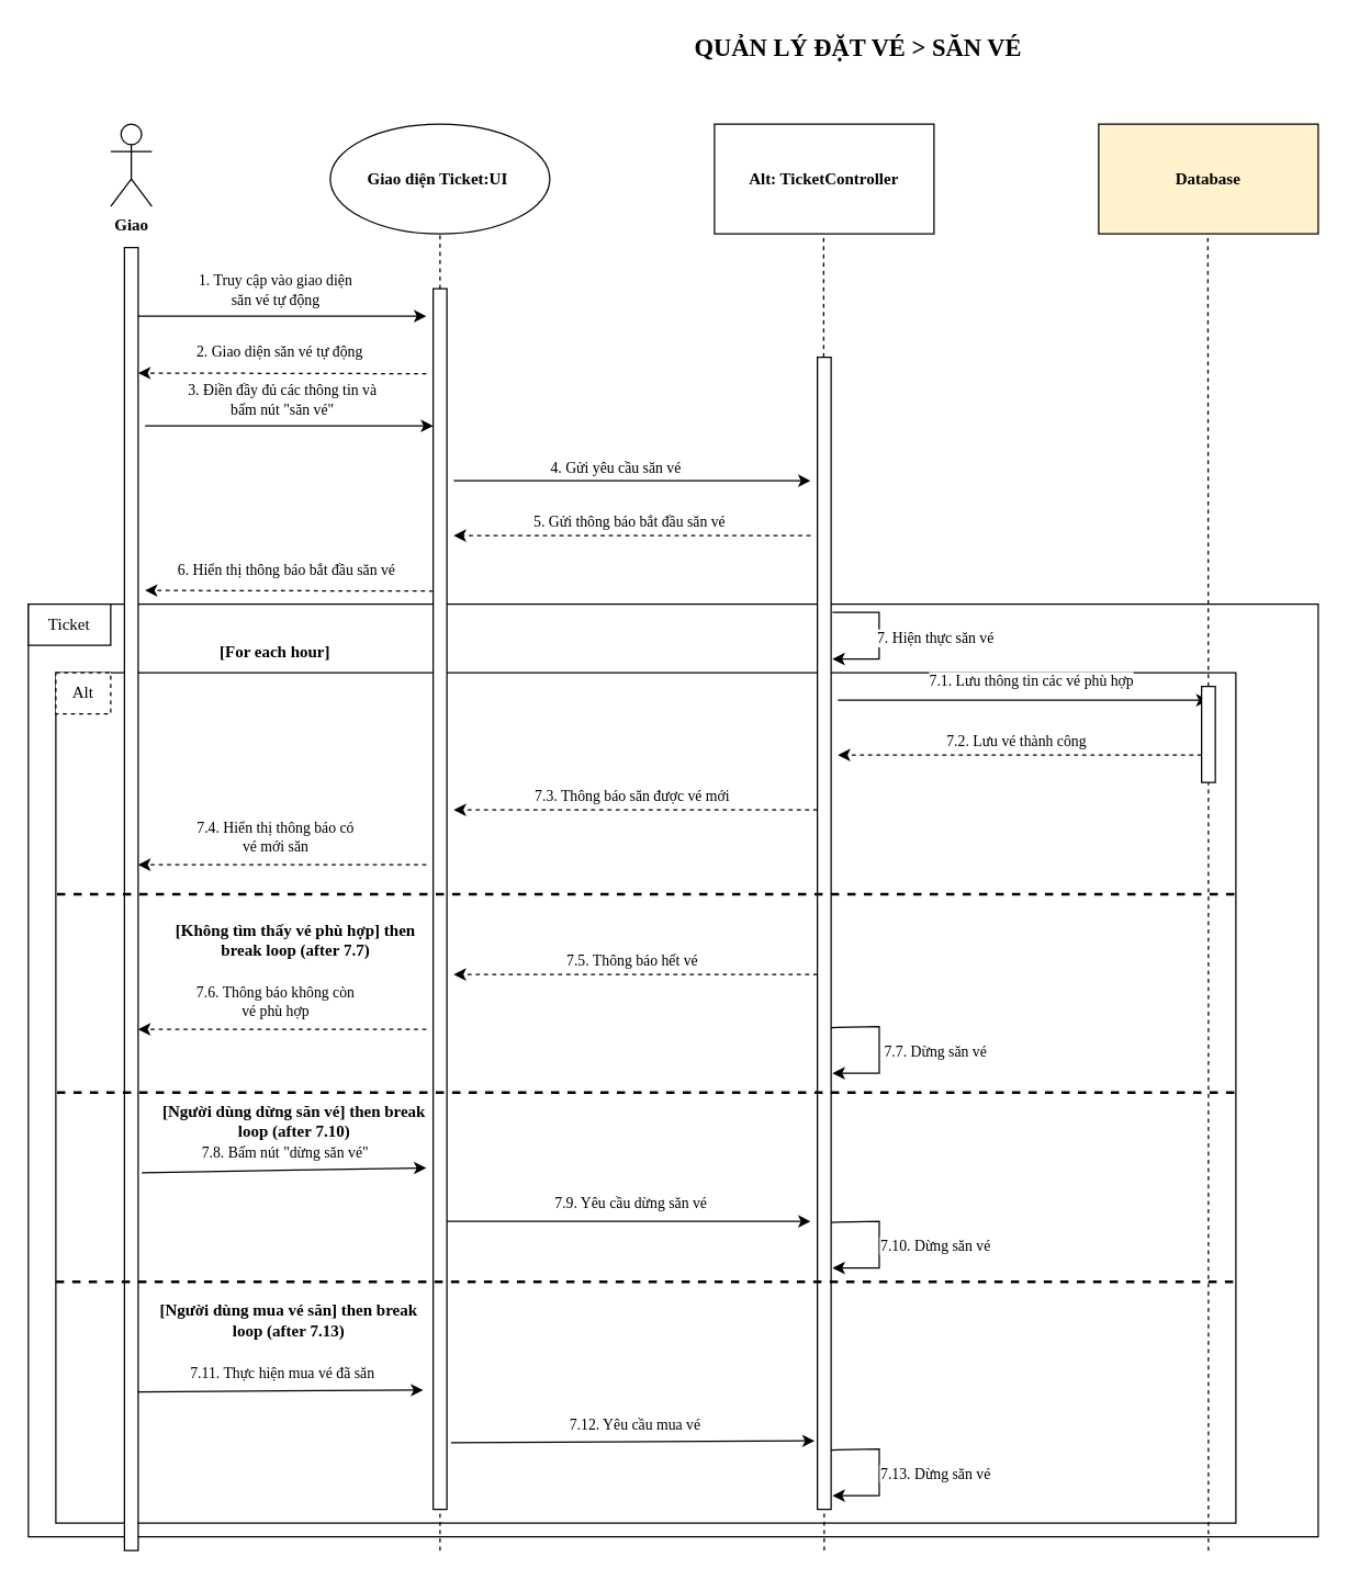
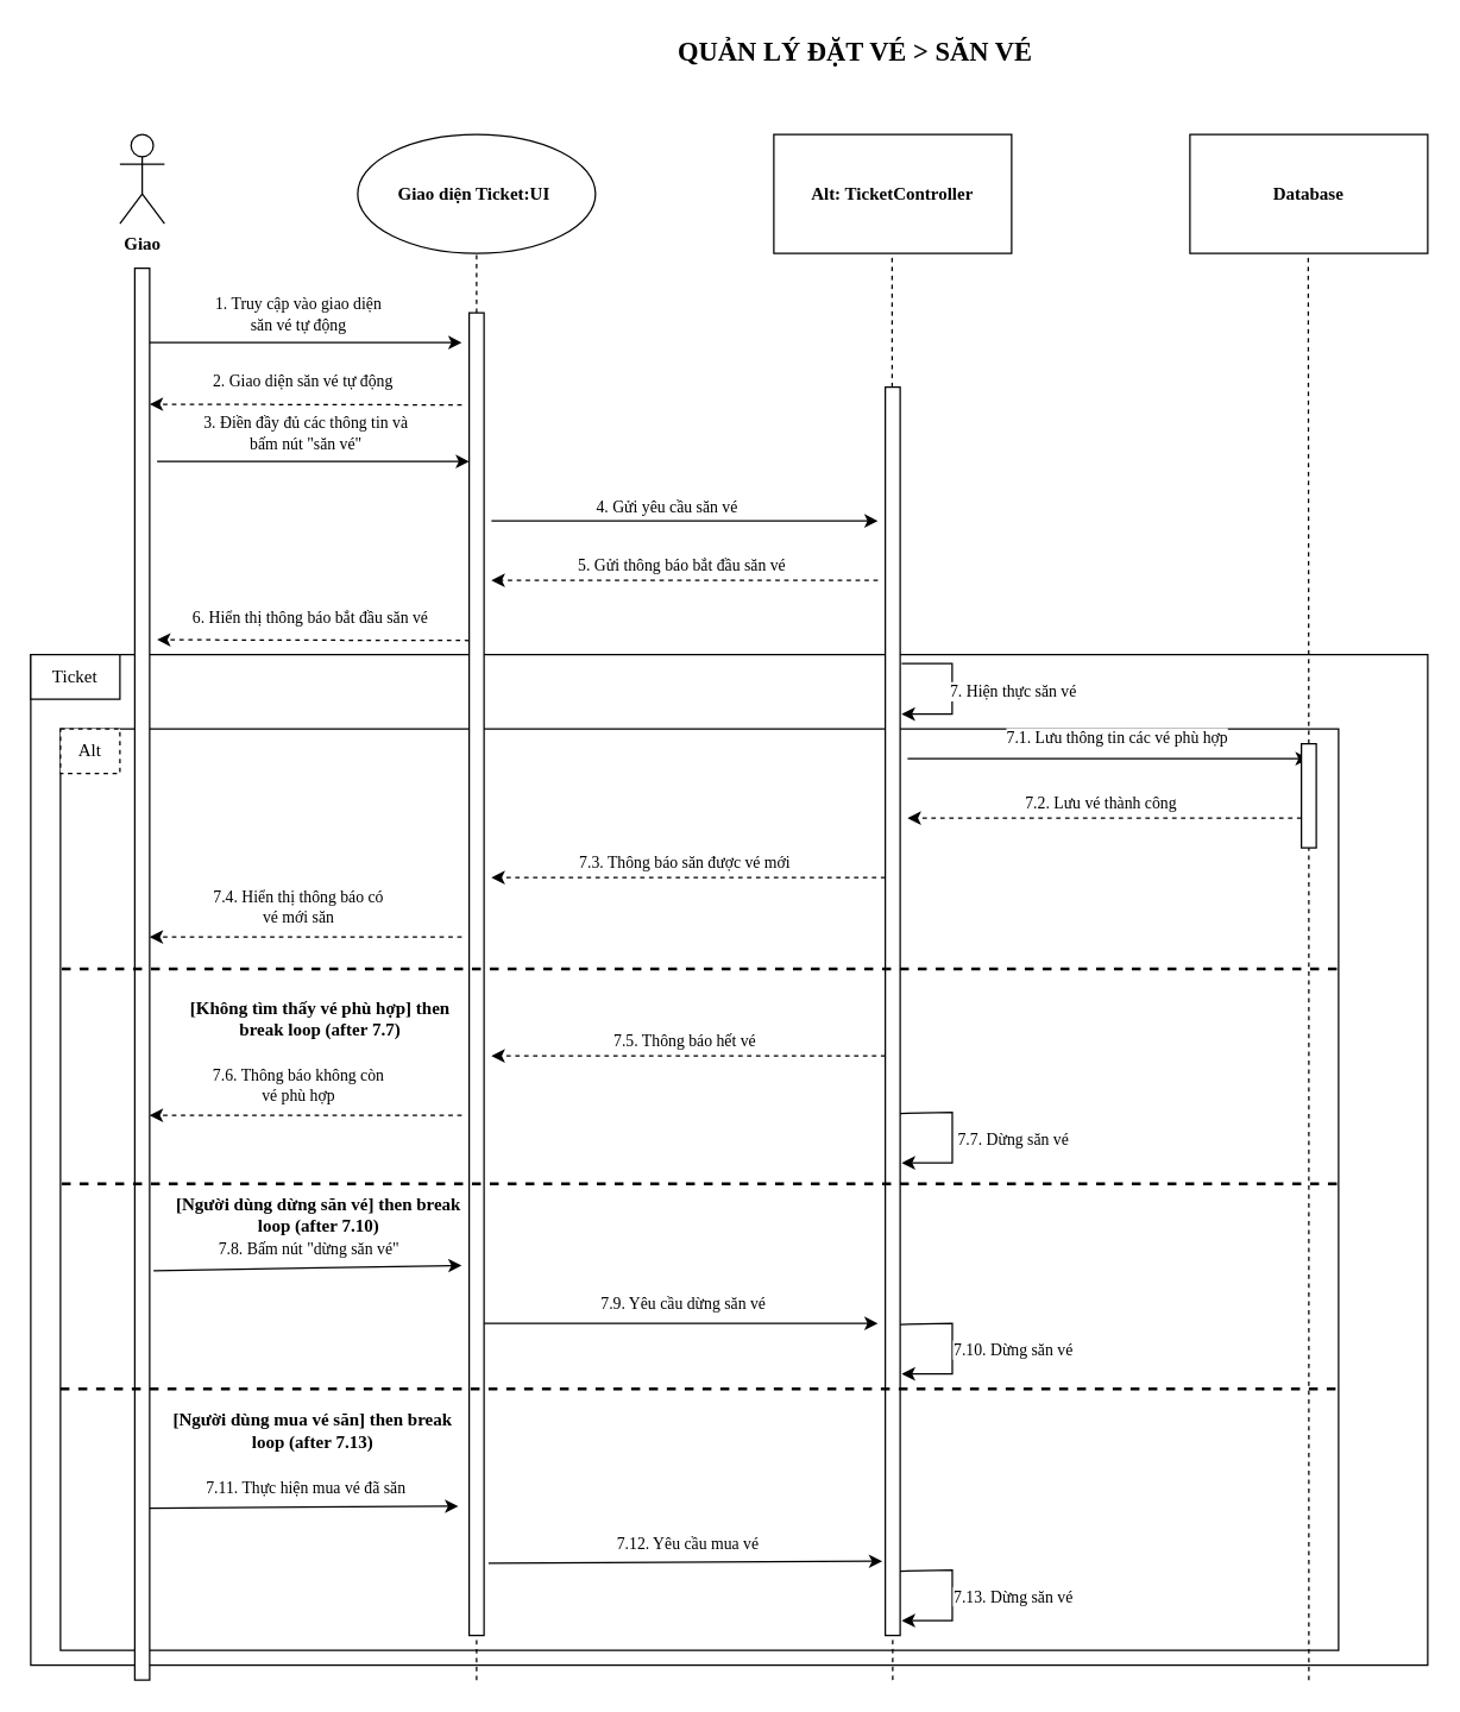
  <mxCell id="0" />
  <mxCell id="1" parent="0" />
  <mxCell id="2" value="" style="rounded=0;whiteSpace=wrap;html=1;fontFamily=Verdana;" vertex="1" parent="1"><mxGeometry x="20" y="440" width="940" height="680" as="geometry" /></mxCell>
  <mxCell id="3" value="" style="rounded=0;whiteSpace=wrap;html=1;fontFamily=Verdana;" vertex="1" parent="1"><mxGeometry x="40" y="490" width="860" height="620" as="geometry" /></mxCell>
  <mxCell id="4" value="Giao" style="shape=umlActor;verticalLabelPosition=bottom;verticalAlign=top;html=1;outlineConnect=0;fontFamily=Verdana;fontStyle=1" vertex="1" parent="1"><mxGeometry x="80" y="90" width="30" height="60" as="geometry" /></mxCell>
  <mxCell id="5" value="Giao diện Ticket:UI&amp;nbsp;" style="ellipse;whiteSpace=wrap;html=1;fontFamily=Verdana;fontStyle=1;" vertex="1" parent="1"><mxGeometry x="240" y="90" width="160" height="80" as="geometry" /></mxCell>
  <mxCell id="6" value="Alt: TicketController" style="rounded=0;whiteSpace=wrap;html=1;fontFamily=Verdana;fontStyle=1" vertex="1" parent="1"><mxGeometry x="520" y="90" width="160" height="80" as="geometry" /></mxCell>
- <mxCell id="7" value="Database" style="rounded=0;whiteSpace=wrap;html=1;fontFamily=Verdana;fontStyle=1;fillColor=#fff2cc;" vertex="1" parent="1"><mxGeometry x="800" y="90" width="160" height="80" as="geometry" /></mxCell>
+ <mxCell id="7" value="Database" style="rounded=0;whiteSpace=wrap;html=1;fontFamily=Verdana;fontStyle=1" vertex="1" parent="1"><mxGeometry x="800" y="90" width="160" height="80" as="geometry" /></mxCell>
  <mxCell id="8" value="" style="rounded=0;whiteSpace=wrap;html=1;fontFamily=Verdana;" vertex="1" parent="1"><mxGeometry x="90" y="180" width="10" height="950" as="geometry" /></mxCell>
  <mxCell id="9" value="" style="endArrow=none;html=1;rounded=0;fontFamily=Verdana;dashed=1;entryX=0.5;entryY=1;entryDx=0;entryDy=0;startArrow=none;" edge="1" parent="1" source="12" target="5"><mxGeometry width="50" height="50" relative="1" as="geometry"><mxPoint x="320" y="890" as="sourcePoint" /><mxPoint x="620" y="570" as="targetPoint" /></mxGeometry></mxCell>
  <mxCell id="10" value="" style="endArrow=none;html=1;rounded=0;fontFamily=Verdana;dashed=1;entryX=0.5;entryY=1;entryDx=0;entryDy=0;" edge="1" parent="1"><mxGeometry width="50" height="50" relative="1" as="geometry"><mxPoint x="600" y="1130" as="sourcePoint" /><mxPoint x="599.58" y="170" as="targetPoint" /></mxGeometry></mxCell>
  <mxCell id="11" value="" style="endArrow=none;html=1;rounded=0;fontFamily=Verdana;dashed=1;entryX=0.5;entryY=1;entryDx=0;entryDy=0;startArrow=none;" edge="1" parent="1" source="48"><mxGeometry width="50" height="50" relative="1" as="geometry"><mxPoint x="880" y="1050" as="sourcePoint" /><mxPoint x="879.58" y="170" as="targetPoint" /></mxGeometry></mxCell>
  <mxCell id="12" value="" style="rounded=0;whiteSpace=wrap;html=1;fontFamily=Verdana;" vertex="1" parent="1"><mxGeometry x="315" y="210" width="10" height="890" as="geometry" /></mxCell>
  <mxCell id="13" value="" style="endArrow=none;html=1;rounded=0;fontFamily=Verdana;dashed=1;entryX=0.5;entryY=1;entryDx=0;entryDy=0;" edge="1" parent="1" target="12"><mxGeometry width="50" height="50" relative="1" as="geometry"><mxPoint x="320" y="1130" as="sourcePoint" /><mxPoint x="320" y="551" as="targetPoint" /></mxGeometry></mxCell>
  <mxCell id="14" value="" style="endArrow=classic;html=1;rounded=0;fontFamily=Verdana;" edge="1" parent="1"><mxGeometry width="50" height="50" relative="1" as="geometry"><mxPoint x="100" y="230" as="sourcePoint" /><mxPoint x="310" y="230" as="targetPoint" /></mxGeometry></mxCell>
  <mxCell id="15" value="1. Truy cập vào giao diện &lt;br&gt;săn vé tự động" style="edgeLabel;html=1;align=center;verticalAlign=middle;resizable=0;points=[];fontFamily=Verdana;" vertex="1" connectable="0" parent="14"><mxGeometry x="-0.268" y="-2" relative="1" as="geometry"><mxPoint x="22" y="-22" as="offset" /></mxGeometry></mxCell>
  <mxCell id="16" value="" style="endArrow=classic;html=1;rounded=0;fontFamily=Verdana;" edge="1" parent="1"><mxGeometry width="50" height="50" relative="1" as="geometry"><mxPoint x="330" y="350" as="sourcePoint" /><mxPoint x="590" y="350" as="targetPoint" /></mxGeometry></mxCell>
  <mxCell id="17" value="4. Gửi yêu cầu săn vé" style="edgeLabel;html=1;align=center;verticalAlign=middle;resizable=0;points=[];fontFamily=Verdana;" vertex="1" connectable="0" parent="16"><mxGeometry x="-0.268" y="-2" relative="1" as="geometry"><mxPoint x="22" y="-12" as="offset" /></mxGeometry></mxCell>
  <mxCell id="18" value="" style="rounded=0;whiteSpace=wrap;html=1;fontFamily=Verdana;" vertex="1" parent="1"><mxGeometry x="595" y="260" width="10" height="840" as="geometry" /></mxCell>
  <mxCell id="19" value="" style="endArrow=classic;html=1;rounded=0;fontFamily=Verdana;" edge="1" parent="1"><mxGeometry width="50" height="50" relative="1" as="geometry"><mxPoint x="105" y="310" as="sourcePoint" /><mxPoint x="315" y="310" as="targetPoint" /></mxGeometry></mxCell>
  <mxCell id="20" value="3. Điền đầy đủ các thông tin và &lt;br&gt;bấm nút &quot;săn vé&quot;" style="edgeLabel;html=1;align=center;verticalAlign=middle;resizable=0;points=[];fontFamily=Verdana;" vertex="1" connectable="0" parent="19"><mxGeometry x="-0.268" y="-2" relative="1" as="geometry"><mxPoint x="22" y="-22" as="offset" /></mxGeometry></mxCell>
  <mxCell id="21" value="" style="endArrow=classic;html=1;rounded=0;dashed=1;entryX=1;entryY=0.25;entryDx=0;entryDy=0;fontFamily=Verdana;" edge="1" parent="1"><mxGeometry width="50" height="50" relative="1" as="geometry"><mxPoint x="310" y="272" as="sourcePoint" /><mxPoint x="100" y="271.5" as="targetPoint" /></mxGeometry></mxCell>
  <mxCell id="22" value="2. Giao diện săn vé tự động" style="edgeLabel;html=1;align=center;verticalAlign=middle;resizable=0;points=[];fontFamily=Verdana;" vertex="1" connectable="0" parent="21"><mxGeometry x="-0.398" relative="1" as="geometry"><mxPoint x="-45" y="-16" as="offset" /></mxGeometry></mxCell>
  <mxCell id="23" value="5. Gửi thông báo bắt đầu săn vé" style="endArrow=classic;html=1;rounded=0;dashed=1;fontFamily=Verdana;" edge="1" parent="1"><mxGeometry x="0.019" y="-10" width="50" height="50" relative="1" as="geometry"><mxPoint x="590" y="390" as="sourcePoint" /><mxPoint x="330" y="390" as="targetPoint" /><mxPoint as="offset" /></mxGeometry></mxCell>
  <mxCell id="24" value="" style="endArrow=classic;html=1;rounded=0;dashed=1;entryX=1;entryY=0.25;entryDx=0;entryDy=0;fontFamily=Verdana;" edge="1" parent="1"><mxGeometry width="50" height="50" relative="1" as="geometry"><mxPoint x="315" y="430.5" as="sourcePoint" /><mxPoint x="105" y="430" as="targetPoint" /></mxGeometry></mxCell>
  <mxCell id="25" value="6. Hiển thị thông báo bắt đầu săn vé" style="edgeLabel;html=1;align=center;verticalAlign=middle;resizable=0;points=[];fontFamily=Verdana;" vertex="1" connectable="0" parent="24"><mxGeometry x="-0.398" relative="1" as="geometry"><mxPoint x="-45" y="-16" as="offset" /></mxGeometry></mxCell>
  <mxCell id="26" value="" style="endArrow=classic;html=1;rounded=0;fontFamily=Verdana;" edge="1" parent="1"><mxGeometry width="50" height="50" relative="1" as="geometry"><mxPoint x="606" y="446" as="sourcePoint" /><mxPoint x="606" y="480" as="targetPoint" /><Array as="points"><mxPoint x="640" y="446" /><mxPoint x="640" y="480" /></Array></mxGeometry></mxCell>
  <mxCell id="27" value="7. Hiện thực săn vé" style="edgeLabel;html=1;align=center;verticalAlign=middle;resizable=0;points=[];fontFamily=Verdana;" vertex="1" connectable="0" parent="26"><mxGeometry x="-0.268" y="-2" relative="1" as="geometry"><mxPoint x="42" y="15" as="offset" /></mxGeometry></mxCell>
  <mxCell id="28" value="" style="endArrow=classic;html=1;rounded=0;fontFamily=Verdana;" edge="1" parent="1"><mxGeometry width="50" height="50" relative="1" as="geometry"><mxPoint x="610" y="510" as="sourcePoint" /><mxPoint x="880" y="510" as="targetPoint" /></mxGeometry></mxCell>
  <mxCell id="29" value="7.1. Lưu thông tin các vé phù hợp" style="edgeLabel;html=1;align=center;verticalAlign=middle;resizable=0;points=[];fontFamily=Verdana;" vertex="1" connectable="0" parent="28"><mxGeometry x="0.112" y="-2" relative="1" as="geometry"><mxPoint x="-10" y="-17" as="offset" /></mxGeometry></mxCell>
  <mxCell id="30" value="7.2. Lưu vé thành công" style="endArrow=classic;html=1;rounded=0;exitX=0;exitY=0.25;exitDx=0;exitDy=0;dashed=1;fontFamily=Verdana;" edge="1" parent="1"><mxGeometry x="0.019" y="-10" width="50" height="50" relative="1" as="geometry"><mxPoint x="875" y="550" as="sourcePoint" /><mxPoint x="610" y="550" as="targetPoint" /><mxPoint as="offset" /></mxGeometry></mxCell>
  <mxCell id="31" value="7.3. Thông báo săn được vé mới" style="endArrow=classic;html=1;rounded=0;exitX=0;exitY=0.25;exitDx=0;exitDy=0;dashed=1;fontFamily=Verdana;" edge="1" parent="1"><mxGeometry x="0.019" y="-10" width="50" height="50" relative="1" as="geometry"><mxPoint x="595" y="590" as="sourcePoint" /><mxPoint x="330" y="590" as="targetPoint" /><mxPoint as="offset" /></mxGeometry></mxCell>
  <mxCell id="32" value="7.4. Hiển thị thông báo có &lt;br&gt;vé mới săn" style="endArrow=classic;html=1;rounded=0;dashed=1;fontFamily=Verdana;" edge="1" parent="1"><mxGeometry x="0.048" y="-20" width="50" height="50" relative="1" as="geometry"><mxPoint x="310" y="630" as="sourcePoint" /><mxPoint x="100" y="630" as="targetPoint" /><mxPoint as="offset" /></mxGeometry></mxCell>
  <mxCell id="33" value="7.5. Thông báo hết vé" style="endArrow=classic;html=1;rounded=0;exitX=0;exitY=0.25;exitDx=0;exitDy=0;dashed=1;fontFamily=Verdana;" edge="1" parent="1"><mxGeometry x="0.019" y="-10" width="50" height="50" relative="1" as="geometry"><mxPoint x="595" y="710" as="sourcePoint" /><mxPoint x="330" y="710" as="targetPoint" /><mxPoint as="offset" /></mxGeometry></mxCell>
  <mxCell id="34" value="7.6. Thông báo không còn &lt;br&gt;vé phù hợp" style="endArrow=classic;html=1;rounded=0;dashed=1;fontFamily=Verdana;" edge="1" parent="1"><mxGeometry x="0.048" y="-20" width="50" height="50" relative="1" as="geometry"><mxPoint x="310" y="750" as="sourcePoint" /><mxPoint x="100" y="750" as="targetPoint" /><mxPoint as="offset" /></mxGeometry></mxCell>
  <mxCell id="35" value="7.8. Bấm nút &quot;dừng săn vé&quot;" style="endArrow=classic;html=1;rounded=0;fontFamily=Verdana;exitX=1.264;exitY=0.648;exitDx=0;exitDy=0;exitPerimeter=0;" edge="1" parent="1"><mxGeometry x="0.015" y="13" width="50" height="50" relative="1" as="geometry"><mxPoint x="102.64" y="854.6" as="sourcePoint" /><mxPoint x="310" y="851" as="targetPoint" /><mxPoint as="offset" /></mxGeometry></mxCell>
  <mxCell id="36" value="7.9. Yêu cầu dừng săn vé" style="endArrow=classic;html=1;rounded=0;fontFamily=Verdana;exitX=1.232;exitY=0.816;exitDx=0;exitDy=0;exitPerimeter=0;" edge="1" parent="1"><mxGeometry x="0.015" y="13" width="50" height="50" relative="1" as="geometry"><mxPoint x="325" y="890" as="sourcePoint" /><mxPoint x="590" y="890" as="targetPoint" /><mxPoint as="offset" /></mxGeometry></mxCell>
  <mxCell id="37" value="7.11. Thực hiện mua vé đã săn" style="endArrow=classic;html=1;rounded=0;fontFamily=Verdana;exitX=1.227;exitY=0.705;exitDx=0;exitDy=0;exitPerimeter=0;" edge="1" parent="1"><mxGeometry x="0.015" y="13" width="50" height="50" relative="1" as="geometry"><mxPoint x="100" y="1014.35" as="sourcePoint" /><mxPoint x="307.73" y="1013" as="targetPoint" /><mxPoint as="offset" /></mxGeometry></mxCell>
  <mxCell id="38" value="7.12. Yêu cầu mua vé" style="endArrow=classic;html=1;rounded=0;fontFamily=Verdana;exitX=1.227;exitY=0.705;exitDx=0;exitDy=0;exitPerimeter=0;" edge="1" parent="1"><mxGeometry x="0.015" y="13" width="50" height="50" relative="1" as="geometry"><mxPoint x="328" y="1051.35" as="sourcePoint" /><mxPoint x="593" y="1050" as="targetPoint" /><mxPoint as="offset" /></mxGeometry></mxCell>
  <mxCell id="39" value="Ticket" style="rounded=0;whiteSpace=wrap;html=1;fontFamily=Verdana;" vertex="1" parent="1"><mxGeometry x="20" y="440" width="60" height="30" as="geometry" /></mxCell>
- <mxCell id="40" value="[For each hour]" style="text;html=1;strokeColor=none;fillColor=none;align=center;verticalAlign=middle;whiteSpace=wrap;rounded=0;fontFamily=Verdana;fontStyle=1" vertex="1" parent="1"><mxGeometry x="140" y="460" width="120" height="30" as="geometry" /></mxCell>
  <mxCell id="41" value="Alt" style="rounded=0;whiteSpace=wrap;html=1;fontFamily=Verdana;dashed=1;" vertex="1" parent="1"><mxGeometry x="40" y="490" width="40" height="30" as="geometry" /></mxCell>
  <mxCell id="42" value="" style="endArrow=none;dashed=1;html=1;rounded=0;fontFamily=Verdana;exitX=0.001;exitY=0.349;exitDx=0;exitDy=0;exitPerimeter=0;entryX=1;entryY=0.349;entryDx=0;entryDy=0;entryPerimeter=0;strokeWidth=2;" edge="1" parent="1"><mxGeometry width="50" height="50" relative="1" as="geometry"><mxPoint x="40.86" y="651.44" as="sourcePoint" /><mxPoint x="900" y="651.44" as="targetPoint" /></mxGeometry></mxCell>
  <mxCell id="43" value="[Không tìm thấy vé phù hợp] then break loop (after 7.7)" style="text;html=1;strokeColor=none;fillColor=none;align=center;verticalAlign=middle;whiteSpace=wrap;rounded=0;fontFamily=Verdana;fontStyle=1" vertex="1" parent="1"><mxGeometry x="115" y="670" width="200" height="30" as="geometry" /></mxCell>
  <mxCell id="44" value="" style="endArrow=none;dashed=1;html=1;rounded=0;fontFamily=Verdana;exitX=0.001;exitY=0.349;exitDx=0;exitDy=0;exitPerimeter=0;entryX=1;entryY=0.349;entryDx=0;entryDy=0;entryPerimeter=0;strokeWidth=2;" edge="1" parent="1"><mxGeometry width="50" height="50" relative="1" as="geometry"><mxPoint x="40.86" y="796" as="sourcePoint" /><mxPoint x="900" y="796" as="targetPoint" /></mxGeometry></mxCell>
  <mxCell id="45" value="[Người dùng dừng săn vé] then break loop (after 7.10)" style="text;html=1;strokeColor=none;fillColor=none;align=center;verticalAlign=middle;whiteSpace=wrap;rounded=0;fontFamily=Verdana;fontStyle=1" vertex="1" parent="1"><mxGeometry x="114" y="802" width="200" height="30" as="geometry" /></mxCell>
  <mxCell id="46" value="[Người dùng mua vé săn] then break loop (after 7.13)" style="text;html=1;strokeColor=none;fillColor=none;align=center;verticalAlign=middle;whiteSpace=wrap;rounded=0;fontFamily=Verdana;fontStyle=1" vertex="1" parent="1"><mxGeometry x="110" y="947" width="200" height="30" as="geometry" /></mxCell>
  <mxCell id="47" value="" style="endArrow=none;dashed=1;html=1;rounded=0;fontFamily=Verdana;exitX=0.001;exitY=0.349;exitDx=0;exitDy=0;exitPerimeter=0;entryX=1;entryY=0.349;entryDx=0;entryDy=0;entryPerimeter=0;strokeWidth=2;" edge="1" parent="1"><mxGeometry width="50" height="50" relative="1" as="geometry"><mxPoint x="40" y="934" as="sourcePoint" /><mxPoint x="899.14" y="934" as="targetPoint" /></mxGeometry></mxCell>
  <mxCell id="48" value="" style="rounded=0;whiteSpace=wrap;html=1;fontFamily=Verdana;" vertex="1" parent="1"><mxGeometry x="875" y="500" width="10" height="70" as="geometry" /></mxCell>
  <mxCell id="49" value="" style="endArrow=none;html=1;rounded=0;fontFamily=Verdana;dashed=1;entryX=0.5;entryY=1;entryDx=0;entryDy=0;startArrow=none;" edge="1" parent="1" target="48"><mxGeometry width="50" height="50" relative="1" as="geometry"><mxPoint x="880" y="1130" as="sourcePoint" /><mxPoint x="879.58" y="170" as="targetPoint" /></mxGeometry></mxCell>
  <mxCell id="50" value="" style="endArrow=classic;html=1;rounded=0;exitX=0.991;exitY=0.225;exitDx=0;exitDy=0;exitPerimeter=0;fontFamily=Verdana;" edge="1" parent="1"><mxGeometry width="50" height="50" relative="1" as="geometry"><mxPoint x="605" y="890.75" as="sourcePoint" /><mxPoint x="606.09" y="924" as="targetPoint" /><Array as="points"><mxPoint x="640.09" y="890" /><mxPoint x="640.09" y="924" /></Array></mxGeometry></mxCell>
  <mxCell id="51" value="7.10. Dừng săn vé" style="edgeLabel;html=1;align=center;verticalAlign=middle;resizable=0;points=[];fontFamily=Verdana;" vertex="1" connectable="0" parent="50"><mxGeometry x="-0.268" y="-2" relative="1" as="geometry"><mxPoint x="42" y="15" as="offset" /></mxGeometry></mxCell>
  <mxCell id="52" value="" style="endArrow=classic;html=1;rounded=0;exitX=0.991;exitY=0.225;exitDx=0;exitDy=0;exitPerimeter=0;fontFamily=Verdana;" edge="1" parent="1"><mxGeometry width="50" height="50" relative="1" as="geometry"><mxPoint x="605" y="748.75" as="sourcePoint" /><mxPoint x="606.09" y="782" as="targetPoint" /><Array as="points"><mxPoint x="640.09" y="748" /><mxPoint x="640.09" y="782" /></Array></mxGeometry></mxCell>
  <mxCell id="53" value="7.7. Dừng săn vé" style="edgeLabel;html=1;align=center;verticalAlign=middle;resizable=0;points=[];fontFamily=Verdana;" vertex="1" connectable="0" parent="52"><mxGeometry x="-0.268" y="-2" relative="1" as="geometry"><mxPoint x="42" y="15" as="offset" /></mxGeometry></mxCell>
  <mxCell id="54" value="" style="endArrow=classic;html=1;rounded=0;exitX=0.991;exitY=0.225;exitDx=0;exitDy=0;exitPerimeter=0;fontFamily=Verdana;" edge="1" parent="1"><mxGeometry width="50" height="50" relative="1" as="geometry"><mxPoint x="605" y="1056.75" as="sourcePoint" /><mxPoint x="606.09" y="1090" as="targetPoint" /><Array as="points"><mxPoint x="640.09" y="1056" /><mxPoint x="640.09" y="1090" /></Array></mxGeometry></mxCell>
  <mxCell id="55" value="7.13. Dừng săn vé" style="edgeLabel;html=1;align=center;verticalAlign=middle;resizable=0;points=[];fontFamily=Verdana;" vertex="1" connectable="0" parent="54"><mxGeometry x="-0.268" y="-2" relative="1" as="geometry"><mxPoint x="42" y="15" as="offset" /></mxGeometry></mxCell>
- <mxCell id="56" value="QUẢN LÝ ĐẶT VÉ &amp;gt; SĂN VÉ" style="text;html=1;strokeColor=none;fillColor=none;align=center;verticalAlign=middle;whiteSpace=wrap;rounded=0;fontFamily=Verdana;fontSize=18;fontStyle=1" vertex="1" parent="1"><mxGeometry x="480" y="20" width="290" height="30" as="geometry" /></mxCell>
+ <mxCell id="56" value="QUẢN LÝ ĐẶT VÉ &amp;gt; SĂN VÉ" style="text;html=1;strokeColor=none;fillColor=none;align=center;verticalAlign=middle;whiteSpace=wrap;rounded=0;fontFamily=Verdana;fontSize=18;fontStyle=1" vertex="1" parent="1"><mxGeometry x="430" y="20" width="290" height="30" as="geometry" /></mxCell>
